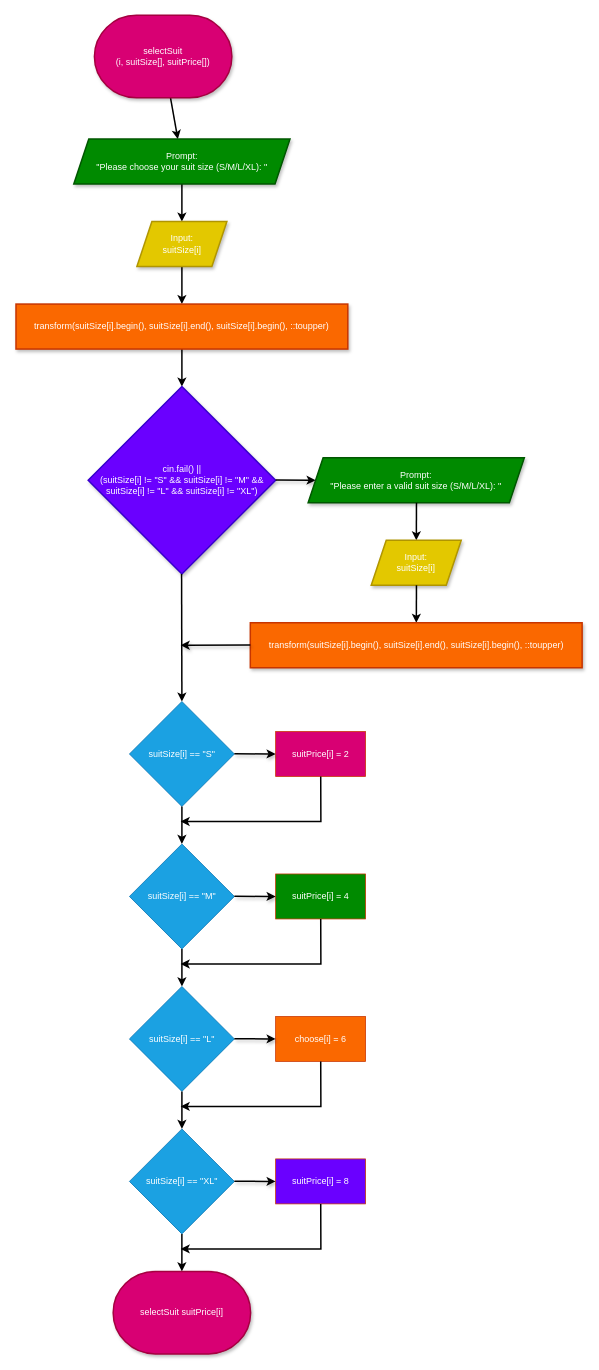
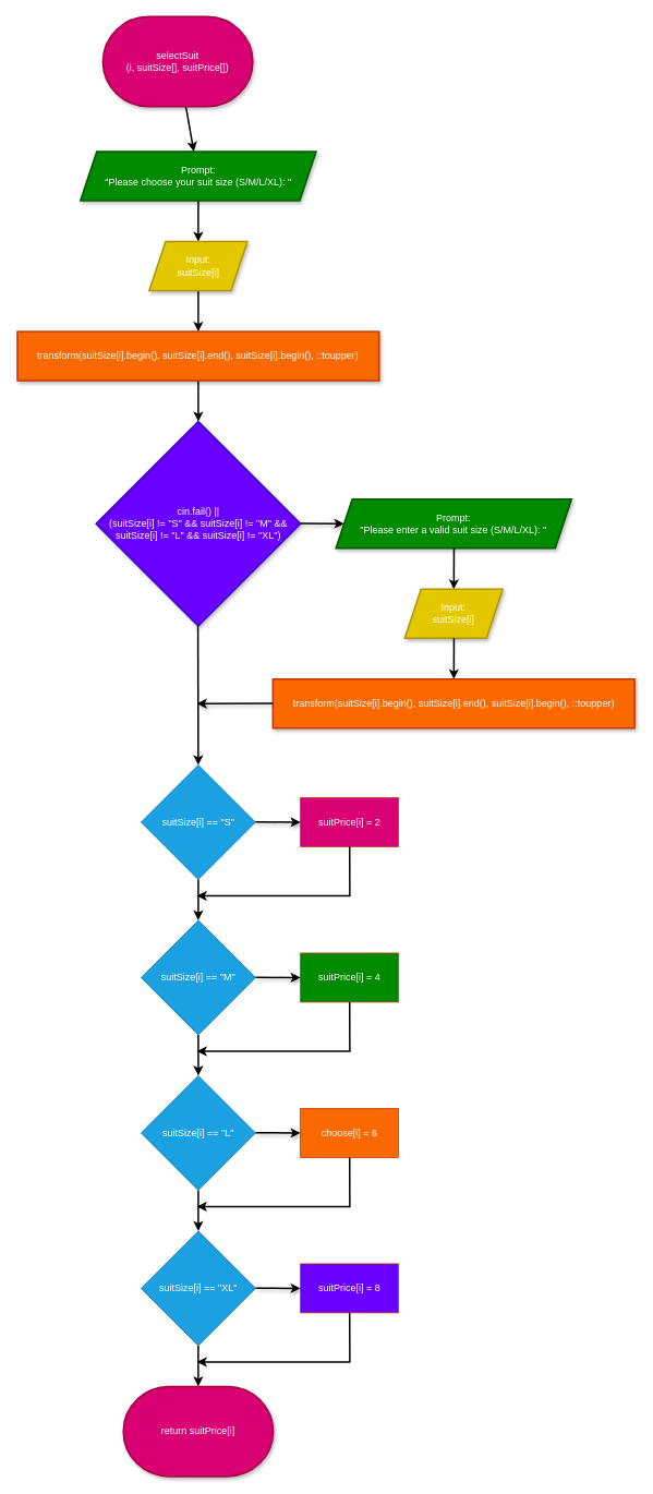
  <mxCell id="0" />
  <mxCell id="1" parent="0" />
  <mxCell id="2" value="" style="edgeStyle=none;html=1;strokeWidth=2;" edge="1" parent="1" source="3" target="5"><mxGeometry relative="1" as="geometry" /></mxCell>
  <mxCell id="3" value="selectSuit&lt;br&gt;(i, suitSize[], suitPrice[])" style="strokeWidth=2;html=1;shape=mxgraph.flowchart.terminator;whiteSpace=wrap;fillColor=#d80073;strokeColor=#A50040;shadow=1;fontColor=#ffffff;" vertex="1" parent="1"><mxGeometry x="125" y="20" width="183.33" height="110" as="geometry" /></mxCell>
  <mxCell id="4" value="" style="edgeStyle=none;html=1;strokeWidth=2;" edge="1" parent="1" source="5" target="7"><mxGeometry relative="1" as="geometry" /></mxCell>
  <mxCell id="5" value="&lt;span style=&quot;color: rgb(255, 255, 255);&quot;&gt;Prompt:&lt;/span&gt;&lt;br&gt;&lt;span style=&quot;color: rgb(255, 255, 255);&quot;&gt;&quot;Please choose your suit size (S/M/L/XL): &quot;&lt;/span&gt;" style="shape=parallelogram;perimeter=parallelogramPerimeter;whiteSpace=wrap;html=1;fixedSize=1;fillColor=#008a00;strokeColor=#005700;fontColor=#ffffff;strokeWidth=2;shadow=1;" vertex="1" parent="1"><mxGeometry x="97.5" y="185" width="288.33" height="60" as="geometry" /></mxCell>
  <mxCell id="6" value="" style="edgeStyle=none;html=1;strokeWidth=2;" edge="1" parent="1" source="7" target="9"><mxGeometry relative="1" as="geometry" /></mxCell>
  <mxCell id="7" value="Input:&lt;br&gt;suitSize[i]" style="shape=parallelogram;perimeter=parallelogramPerimeter;whiteSpace=wrap;html=1;fixedSize=1;fillColor=#e3c800;strokeColor=#B09500;fontColor=#FFFFFF;strokeWidth=2;shadow=1;labelBackgroundColor=none;labelBorderColor=none;textShadow=0;" vertex="1" parent="1"><mxGeometry x="181.665" y="295" width="120" height="60" as="geometry" /></mxCell>
  <mxCell id="8" value="" style="edgeStyle=none;html=1;strokeWidth=2;" edge="1" parent="1" source="9" target="10"><mxGeometry relative="1" as="geometry" /></mxCell>
  <mxCell id="9" value="&lt;div style=&quot;text-align: start;&quot;&gt;&lt;font style=&quot;color: rgb(255, 255, 255);&quot;&gt;&lt;font style=&quot;&quot; face=&quot;monospace&quot;&gt;&lt;span style=&quot;font-size: 0px; white-space-collapse: collapse;&quot;&gt;&lt;span style=&quot;white-space: pre;&quot;&gt;&#09;&lt;/span&gt;std::transform(suitSize[i].begin(), suitSize[i].end(), suitSize[i].begin(), ::toupper)&lt;/span&gt;&lt;/font&gt;transform(suitSize[i].begin(), suitSize[i].end(), suitSize[i].begin(), ::toupper)&lt;/font&gt;&lt;/div&gt;" style="whiteSpace=wrap;html=1;fillColor=#fa6800;strokeColor=#C73500;fontColor=#000000;strokeWidth=2;shadow=1;labelBackgroundColor=none;labelBorderColor=none;" vertex="1" parent="1"><mxGeometry x="20.42" y="405" width="442.5" height="60" as="geometry" /></mxCell>
  <mxCell id="10" value="&lt;span style=&quot;color: rgb(255, 255, 255);&quot;&gt;cin.fail() ||&lt;/span&gt;&lt;br&gt;&lt;span style=&quot;color: rgb(255, 255, 255);&quot;&gt;(suitSize[i] != &quot;S&quot; &amp;amp;&amp;amp; suitSize[i] != &quot;M&quot; &amp;amp;&amp;amp; suitSize[i] != &quot;L&quot; &amp;amp;&amp;amp; suitSize[i] != &quot;XL&quot;)&lt;/span&gt;" style="rhombus;whiteSpace=wrap;html=1;fillColor=#6a00ff;strokeColor=#3700CC;fontColor=#ffffff;strokeWidth=2;shadow=1;labelBackgroundColor=none;labelBorderColor=none;" vertex="1" parent="1"><mxGeometry x="116.66" y="515" width="250" height="250" as="geometry" /></mxCell>
  <mxCell id="11" value="" style="edgeStyle=none;html=1;strokeWidth=2;shadow=1;entryX=0;entryY=0.5;entryDx=0;entryDy=0;" edge="1" parent="1" target="12"><mxGeometry relative="1" as="geometry"><mxPoint x="366.66" y="639.5" as="sourcePoint" /><mxPoint x="416.66" y="639.5" as="targetPoint" /></mxGeometry></mxCell>
  <mxCell id="12" value="&lt;span style=&quot;color: rgb(255, 255, 255);&quot;&gt;Prompt:&lt;/span&gt;&lt;br&gt;&lt;span style=&quot;color: rgb(255, 255, 255);&quot;&gt;&quot;Please enter a valid suit size (S/M/L/XL): &quot;&lt;/span&gt;" style="shape=parallelogram;perimeter=parallelogramPerimeter;whiteSpace=wrap;html=1;fixedSize=1;fillColor=#008a00;strokeColor=#005700;fontColor=#ffffff;strokeWidth=2;shadow=1;" vertex="1" parent="1"><mxGeometry x="410" y="610" width="288.33" height="60" as="geometry" /></mxCell>
  <mxCell id="13" value="" style="edgeStyle=none;html=1;strokeWidth=2;" edge="1" parent="1" target="14"><mxGeometry relative="1" as="geometry"><mxPoint x="554.5" y="670" as="sourcePoint" /></mxGeometry></mxCell>
  <mxCell id="14" value="Input:&lt;br&gt;suitSize[i]" style="shape=parallelogram;perimeter=parallelogramPerimeter;whiteSpace=wrap;html=1;fixedSize=1;fillColor=#e3c800;strokeColor=#B09500;fontColor=#FFFFFF;strokeWidth=2;shadow=1;labelBackgroundColor=none;labelBorderColor=none;textShadow=0;" vertex="1" parent="1"><mxGeometry x="494.165" y="720" width="120" height="60" as="geometry" /></mxCell>
  <mxCell id="15" value="" style="edgeStyle=none;html=1;strokeWidth=2;" edge="1" parent="1" target="16"><mxGeometry relative="1" as="geometry"><mxPoint x="554.49" y="780" as="sourcePoint" /></mxGeometry></mxCell>
  <mxCell id="16" value="&lt;div style=&quot;text-align: start;&quot;&gt;&lt;font style=&quot;color: rgb(255, 255, 255);&quot;&gt;&lt;font style=&quot;&quot; face=&quot;monospace&quot;&gt;&lt;span style=&quot;font-size: 0px; white-space-collapse: collapse;&quot;&gt;&lt;span style=&quot;white-space: pre;&quot;&gt;&#09;&lt;/span&gt;std::transform(suitSize[i].begin(), suitSize[i].end(), suitSize[i].begin(), ::toupper)&lt;/span&gt;&lt;/font&gt;transform(suitSize[i].begin(), suitSize[i].end(), suitSize[i].begin(), ::toupper)&lt;/font&gt;&lt;/div&gt;" style="whiteSpace=wrap;html=1;fillColor=#fa6800;strokeColor=#C73500;fontColor=#000000;strokeWidth=2;shadow=1;labelBackgroundColor=none;labelBorderColor=none;" vertex="1" parent="1"><mxGeometry x="332.91" y="830" width="442.5" height="60" as="geometry" /></mxCell>
  <mxCell id="17" value="" style="edgeStyle=none;html=1;strokeWidth=2;entryX=0.5;entryY=0;entryDx=0;entryDy=0;" edge="1" parent="1" target="18"><mxGeometry relative="1" as="geometry"><mxPoint x="241.25" y="765" as="sourcePoint" /><mxPoint x="241.25" y="815" as="targetPoint" /></mxGeometry></mxCell>
  <mxCell id="18" value="suitSize[i] == &quot;S&quot;" style="rhombus;whiteSpace=wrap;html=1;fillColor=#1ba1e2;fontColor=#ffffff;strokeColor=#006EAF;" vertex="1" parent="1"><mxGeometry x="171.68" y="935" width="140" height="140" as="geometry" /></mxCell>
  <mxCell id="19" value="" style="edgeStyle=none;html=1;strokeWidth=2;shadow=1;" edge="1" parent="1"><mxGeometry relative="1" as="geometry"><mxPoint x="332.91" y="859.67" as="sourcePoint" /><mxPoint x="240" y="860" as="targetPoint" /></mxGeometry></mxCell>
  <mxCell id="20" value="suitPrice[i] = 2" style="whiteSpace=wrap;html=1;fillColor=#d80073;strokeColor=#C73500;fontColor=#FFFFFF;" vertex="1" parent="1"><mxGeometry x="366.67" y="975" width="120" height="60" as="geometry" /></mxCell>
  <mxCell id="21" value="" style="edgeStyle=none;html=1;strokeWidth=2;shadow=1;entryX=0;entryY=0.5;entryDx=0;entryDy=0;" edge="1" parent="1" target="20"><mxGeometry relative="1" as="geometry"><mxPoint x="311.68" y="1004.75" as="sourcePoint" /><mxPoint x="365.02" y="1005.25" as="targetPoint" /></mxGeometry></mxCell>
  <mxCell id="22" value="" style="edgeStyle=none;html=1;strokeWidth=2;exitX=0.5;exitY=1;exitDx=0;exitDy=0;entryX=0.5;entryY=0;entryDx=0;entryDy=0;" edge="1" parent="1" source="18" target="24"><mxGeometry relative="1" as="geometry"><mxPoint x="241.59" y="1075" as="sourcePoint" /><mxPoint x="241.59" y="1125" as="targetPoint" /></mxGeometry></mxCell>
  <mxCell id="23" value="" style="edgeStyle=none;html=1;strokeWidth=2;exitX=0.5;exitY=1;exitDx=0;exitDy=0;rounded=0;curved=0;" edge="1" parent="1"><mxGeometry relative="1" as="geometry"><mxPoint x="426.8" y="1035" as="sourcePoint" /><mxPoint x="240.01" y="1095" as="targetPoint" /><Array as="points"><mxPoint x="427.01" y="1095" /></Array></mxGeometry></mxCell>
  <mxCell id="24" value="suitSize[i] == &quot;M&quot;" style="rhombus;whiteSpace=wrap;html=1;fillColor=#1ba1e2;fontColor=#ffffff;strokeColor=#006EAF;" vertex="1" parent="1"><mxGeometry x="171.68" y="1125" width="140" height="140" as="geometry" /></mxCell>
  <mxCell id="25" value="suitPrice[i] = 4" style="whiteSpace=wrap;html=1;fillColor=#008a00;strokeColor=#C73500;fontColor=#FFFFFF;" vertex="1" parent="1"><mxGeometry x="366.67" y="1165" width="120" height="60" as="geometry" /></mxCell>
  <mxCell id="26" value="" style="edgeStyle=none;html=1;strokeWidth=2;shadow=1;entryX=0;entryY=0.5;entryDx=0;entryDy=0;" edge="1" parent="1" target="25"><mxGeometry relative="1" as="geometry"><mxPoint x="311.68" y="1194.75" as="sourcePoint" /><mxPoint x="365.02" y="1195.25" as="targetPoint" /></mxGeometry></mxCell>
  <mxCell id="27" value="" style="edgeStyle=none;html=1;strokeWidth=2;exitX=0.5;exitY=1;exitDx=0;exitDy=0;entryX=0.5;entryY=0;entryDx=0;entryDy=0;" edge="1" parent="1" source="24" target="29"><mxGeometry relative="1" as="geometry"><mxPoint x="241.59" y="1265" as="sourcePoint" /><mxPoint x="241.59" y="1315" as="targetPoint" /></mxGeometry></mxCell>
  <mxCell id="28" value="" style="edgeStyle=none;html=1;strokeWidth=2;exitX=0.5;exitY=1;exitDx=0;exitDy=0;rounded=0;curved=0;" edge="1" parent="1"><mxGeometry relative="1" as="geometry"><mxPoint x="426.8" y="1225" as="sourcePoint" /><mxPoint x="240.01" y="1285" as="targetPoint" /><Array as="points"><mxPoint x="427.01" y="1285" /></Array></mxGeometry></mxCell>
  <mxCell id="29" value="suitSize[i] == &quot;L&quot;" style="rhombus;whiteSpace=wrap;html=1;fillColor=#1ba1e2;fontColor=#ffffff;strokeColor=#006EAF;" vertex="1" parent="1"><mxGeometry x="171.68" y="1315" width="140" height="140" as="geometry" /></mxCell>
  <mxCell id="30" value="choose[i] = 6" style="whiteSpace=wrap;html=1;fillColor=#fa6800;strokeColor=#C73500;fontColor=#FFFFFF;" vertex="1" parent="1"><mxGeometry x="366.67" y="1355" width="120" height="60" as="geometry" /></mxCell>
  <mxCell id="31" value="" style="edgeStyle=none;html=1;strokeWidth=2;shadow=1;entryX=0;entryY=0.5;entryDx=0;entryDy=0;" edge="1" parent="1" target="30"><mxGeometry relative="1" as="geometry"><mxPoint x="311.68" y="1384.75" as="sourcePoint" /><mxPoint x="365.02" y="1385.25" as="targetPoint" /></mxGeometry></mxCell>
  <mxCell id="32" value="" style="edgeStyle=none;html=1;strokeWidth=2;exitX=0.5;exitY=1;exitDx=0;exitDy=0;entryX=0.5;entryY=0;entryDx=0;entryDy=0;" edge="1" parent="1" source="29" target="34"><mxGeometry relative="1" as="geometry"><mxPoint x="241.59" y="1455" as="sourcePoint" /><mxPoint x="241.59" y="1505" as="targetPoint" /></mxGeometry></mxCell>
  <mxCell id="33" value="" style="edgeStyle=none;html=1;strokeWidth=2;exitX=0.5;exitY=1;exitDx=0;exitDy=0;rounded=0;curved=0;" edge="1" parent="1"><mxGeometry relative="1" as="geometry"><mxPoint x="426.8" y="1415" as="sourcePoint" /><mxPoint x="240.01" y="1475" as="targetPoint" /><Array as="points"><mxPoint x="427.01" y="1475" /></Array></mxGeometry></mxCell>
  <mxCell id="34" value="suitSize[i] == &quot;XL&quot;" style="rhombus;whiteSpace=wrap;html=1;fillColor=#1ba1e2;fontColor=#ffffff;strokeColor=#006EAF;" vertex="1" parent="1"><mxGeometry x="171.68" y="1505" width="140" height="140" as="geometry" /></mxCell>
  <mxCell id="35" value="suitPrice[i] = 8" style="whiteSpace=wrap;html=1;fillColor=#6a00ff;strokeColor=#C73500;fontColor=#FFFFFF;" vertex="1" parent="1"><mxGeometry x="366.67" y="1545" width="120" height="60" as="geometry" /></mxCell>
  <mxCell id="36" value="" style="edgeStyle=none;html=1;strokeWidth=2;shadow=1;entryX=0;entryY=0.5;entryDx=0;entryDy=0;" edge="1" parent="1" target="35"><mxGeometry relative="1" as="geometry"><mxPoint x="311.68" y="1574.75" as="sourcePoint" /><mxPoint x="365.02" y="1575.25" as="targetPoint" /></mxGeometry></mxCell>
  <mxCell id="37" value="" style="edgeStyle=none;html=1;strokeWidth=2;exitX=0.5;exitY=1;exitDx=0;exitDy=0;" edge="1" parent="1" source="34"><mxGeometry relative="1" as="geometry"><mxPoint x="241.59" y="1645" as="sourcePoint" /><mxPoint x="241.59" y="1695" as="targetPoint" /></mxGeometry></mxCell>
  <mxCell id="38" value="" style="edgeStyle=none;html=1;strokeWidth=2;exitX=0.5;exitY=1;exitDx=0;exitDy=0;rounded=0;curved=0;" edge="1" parent="1"><mxGeometry relative="1" as="geometry"><mxPoint x="426.8" y="1605" as="sourcePoint" /><mxPoint x="240.01" y="1665" as="targetPoint" /><Array as="points"><mxPoint x="427.01" y="1665" /></Array></mxGeometry></mxCell>
- <mxCell id="39" value="selectSuit suitPrice[i]" style="strokeWidth=2;html=1;shape=mxgraph.flowchart.terminator;whiteSpace=wrap;fillColor=#d80073;strokeColor=#A50040;shadow=1;fontColor=#ffffff;" vertex="1" parent="1"><mxGeometry x="150" y="1695" width="183.33" height="110" as="geometry" /></mxCell>
+ <mxCell id="39" value="return suitPrice[i]" style="strokeWidth=2;html=1;shape=mxgraph.flowchart.terminator;whiteSpace=wrap;fillColor=#d80073;strokeColor=#A50040;shadow=1;fontColor=#ffffff;" vertex="1" parent="1"><mxGeometry x="150" y="1695" width="183.33" height="110" as="geometry" /></mxCell>
